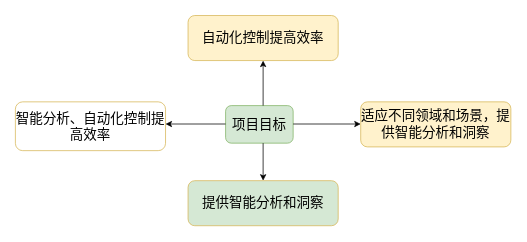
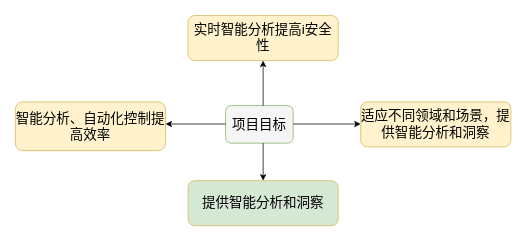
  <mxCell id="0" />
  <mxCell id="1" parent="0" />
- <mxCell id="2" value="&lt;font style=&quot;font-size: 18px;&quot;&gt;项目目标&lt;/font&gt;" style="rounded=1;whiteSpace=wrap;html=1;fillColor=#d5e8d4;strokeColor=#82b366;" vertex="1" parent="1"><mxGeometry x="300" y="140" width="90" height="50" as="geometry" /></mxCell>
+ <mxCell id="2" value="&lt;font style=&quot;font-size: 18px;&quot;&gt;项目目标&lt;/font&gt;" style="rounded=1;whiteSpace=wrap;html=1;fillColor=#f5f5f5;strokeColor=#82b366;" vertex="1" parent="1"><mxGeometry x="300" y="140" width="90" height="50" as="geometry" /></mxCell>
  <mxCell id="3" value="" style="endArrow=classic;html=1;rounded=0;" edge="1" parent="1"><mxGeometry width="50" height="50" relative="1" as="geometry"><mxPoint x="350" y="140" as="sourcePoint" /><mxPoint x="350" y="80" as="targetPoint" /></mxGeometry></mxCell>
  <mxCell id="4" value="" style="endArrow=classic;html=1;rounded=0;" edge="1" parent="1"><mxGeometry width="50" height="50" relative="1" as="geometry"><mxPoint x="390" y="164.5" as="sourcePoint" /><mxPoint x="480" y="164.5" as="targetPoint" /></mxGeometry></mxCell>
  <mxCell id="5" value="" style="endArrow=classic;html=1;rounded=0;" edge="1" parent="1"><mxGeometry width="50" height="50" relative="1" as="geometry"><mxPoint x="300" y="164.5" as="sourcePoint" /><mxPoint x="220" y="164.5" as="targetPoint" /></mxGeometry></mxCell>
  <mxCell id="6" value="" style="endArrow=classic;html=1;rounded=0;" edge="1" parent="1"><mxGeometry width="50" height="50" relative="1" as="geometry"><mxPoint x="350" y="190" as="sourcePoint" /><mxPoint x="350" y="240" as="targetPoint" /></mxGeometry></mxCell>
- <mxCell id="7" value="&lt;font style=&quot;font-size: 18px;&quot;&gt;自动化控制提高效率&lt;/font&gt;" style="rounded=1;whiteSpace=wrap;html=1;fillColor=#fff2cc;strokeColor=#d6b656;" vertex="1" parent="1"><mxGeometry x="250" y="20" width="200" height="60" as="geometry" /></mxCell>
- <mxCell id="8" value="&lt;font style=&quot;font-size: 18px;&quot;&gt;智能分析、自动化控制提高效率&lt;/font&gt;" style="rounded=1;whiteSpace=wrap;html=1;fillColor=#ffffff;strokeColor=#d6b656;" vertex="1" parent="1"><mxGeometry x="20" y="135" width="200" height="65" as="geometry" /></mxCell>
+ <mxCell id="7" value="&lt;font style=&quot;font-size: 18px;&quot;&gt;实时智能分析提高i安全性&lt;/font&gt;" style="rounded=1;whiteSpace=wrap;html=1;fillColor=#fff2cc;strokeColor=#d6b656;" vertex="1" parent="1"><mxGeometry x="250" y="20" width="200" height="60" as="geometry" /></mxCell>
+ <mxCell id="8" value="&lt;font style=&quot;font-size: 18px;&quot;&gt;智能分析、自动化控制提高效率&lt;/font&gt;" style="rounded=1;whiteSpace=wrap;html=1;fillColor=#fff2cc;strokeColor=#d6b656;" vertex="1" parent="1"><mxGeometry x="20" y="135" width="200" height="65" as="geometry" /></mxCell>
  <mxCell id="9" value="&lt;font style=&quot;font-size: 18px;&quot;&gt;提供智能分析和洞察&lt;/font&gt;" style="rounded=1;whiteSpace=wrap;html=1;fillColor=#d5e8d4;strokeColor=#d6b656;" vertex="1" parent="1"><mxGeometry x="250" y="240" width="200" height="60" as="geometry" /></mxCell>
  <mxCell id="10" value="&lt;font style=&quot;font-size: 18px;&quot;&gt;适应不同领域和场景，提供智能分析和洞察&lt;/font&gt;" style="rounded=1;whiteSpace=wrap;html=1;fillColor=#fff2cc;strokeColor=#d6b656;" vertex="1" parent="1"><mxGeometry x="480" y="135" width="200" height="60" as="geometry" /></mxCell>
